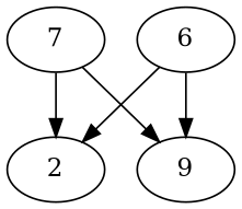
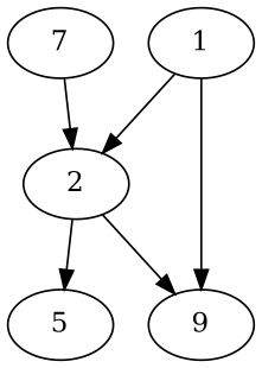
  digraph {
    node [Visited=1]
    n1 [Line=94386574880368 label=7]
    2 [Line=94386574881424]
    n3 [Line=94386574881824 label=9]
-   1 [Line=94386574881072 label=6]
+   5 [Line=94386574882624]
+   1 [Line=94386574881072]
    n1 -> 2
-   n1 -> n3
+   2 -> n3
+   2 -> 5
    1 -> 2
    1 -> n3
  }
